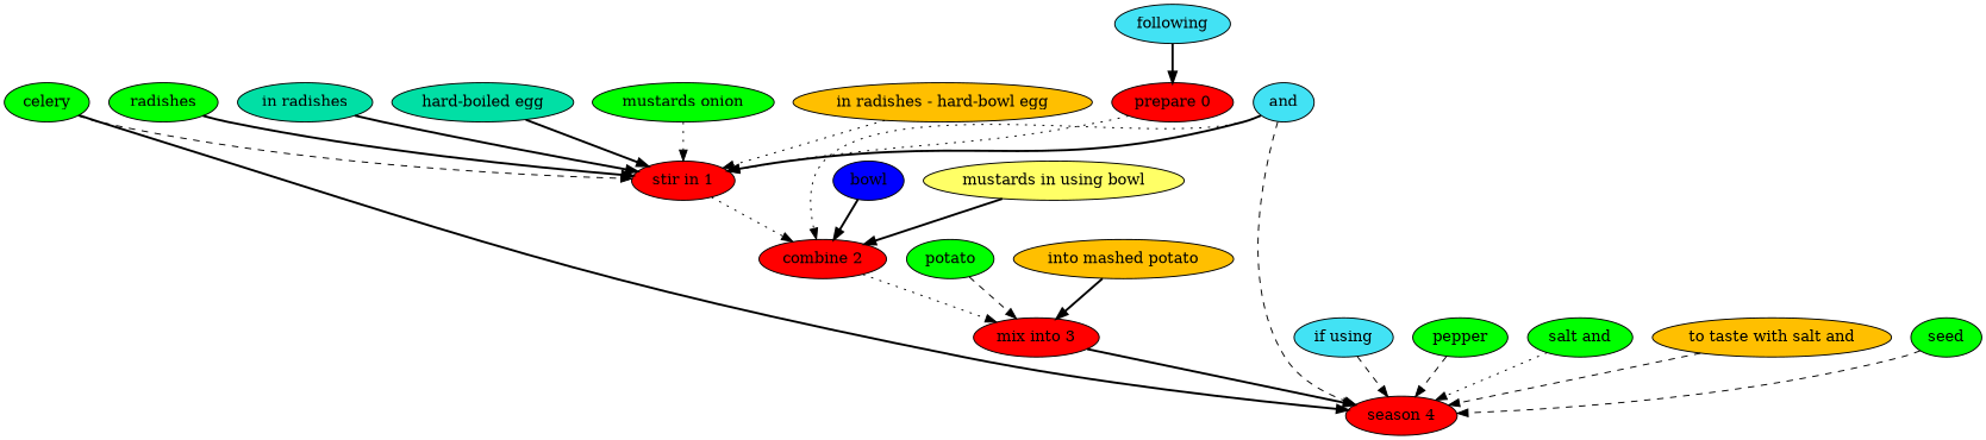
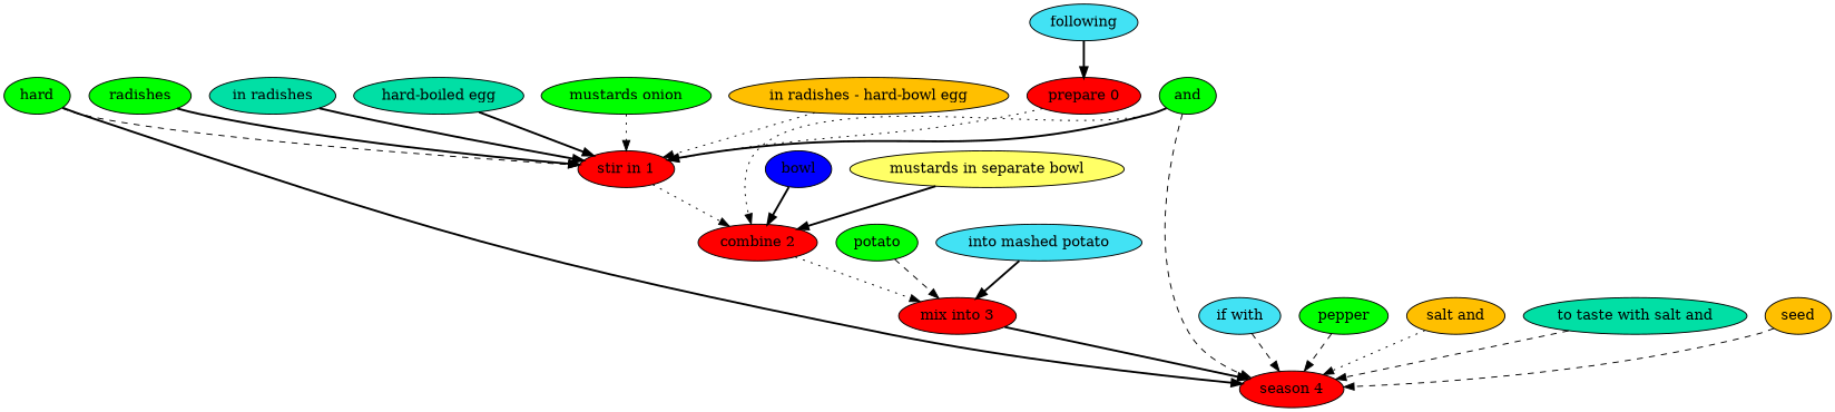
  digraph {
    node [fillcolor=green style=filled]
    edge [style=bold]
    "prepare 0" [fillcolor=red]
    "stir in 1" [fillcolor=red]
    "combine 2" [fillcolor=red]
    following [fillcolor="#42e2f4"]
    "mix into 3" [fillcolor=red]
    radishes
    "in radishes" [fillcolor="#01DFA5"]
    "hard-boiled egg" [fillcolor="#01DFA5"]
-   celery
+   celery [label=hard]
    "season 4" [fillcolor=red]
-   and [fillcolor="#42e2f4"]
+   and
    n12 [label="mustards onion"]
    n13 [fillcolor="#FFBF00" label="in radishes - hard-bowl egg"]
    bowl [fillcolor="#0000ff"]
-   "mustards in separate bowl" [fillcolor="#ffff66" label="mustards in using bowl"]
+   "mustards in separate bowl" [fillcolor="#ffff66"]
    potato
-   "into mashed potato" [fillcolor="#FFBF00"]
-   "if using" [fillcolor="#42e2f4"]
+   "into mashed potato" [fillcolor="#42e2f4"]
+   "if using" [fillcolor="#42e2f4" label="if with"]
    pepper
-   "salt and"
-   "to taste with salt and" [fillcolor="#FFBF00"]
-   seed
+   "salt and" [fillcolor="#FFBF00"]
+   "to taste with salt and" [fillcolor="#01DFA5"]
+   seed [fillcolor="#FFBF00"]
    "prepare 0" -> "stir in 1" [style=dotted]
    "stir in 1" -> "combine 2" [style=dotted]
    "combine 2" -> "mix into 3" [style=dotted]
    following -> "prepare 0"
    "mix into 3" -> "season 4"
    radishes -> "stir in 1"
    "in radishes" -> "stir in 1"
    "hard-boiled egg" -> "stir in 1"
    celery -> "stir in 1" [style=dashed]
    celery -> "season 4"
    and -> "stir in 1"
    and -> "combine 2" [style=dotted]
    and -> "season 4" [style=dashed]
    n12 -> "stir in 1" [style=dotted]
    n13 -> "stir in 1" [style=dotted]
    bowl -> "combine 2"
    "mustards in separate bowl" -> "combine 2"
    potato -> "mix into 3" [style=dashed]
    "into mashed potato" -> "mix into 3"
    "if using" -> "season 4" [style=dashed]
    pepper -> "season 4" [style=dashed]
    "salt and" -> "season 4" [style=dotted]
    "to taste with salt and" -> "season 4" [style=dashed]
    seed -> "season 4" [style=dashed]
  }
